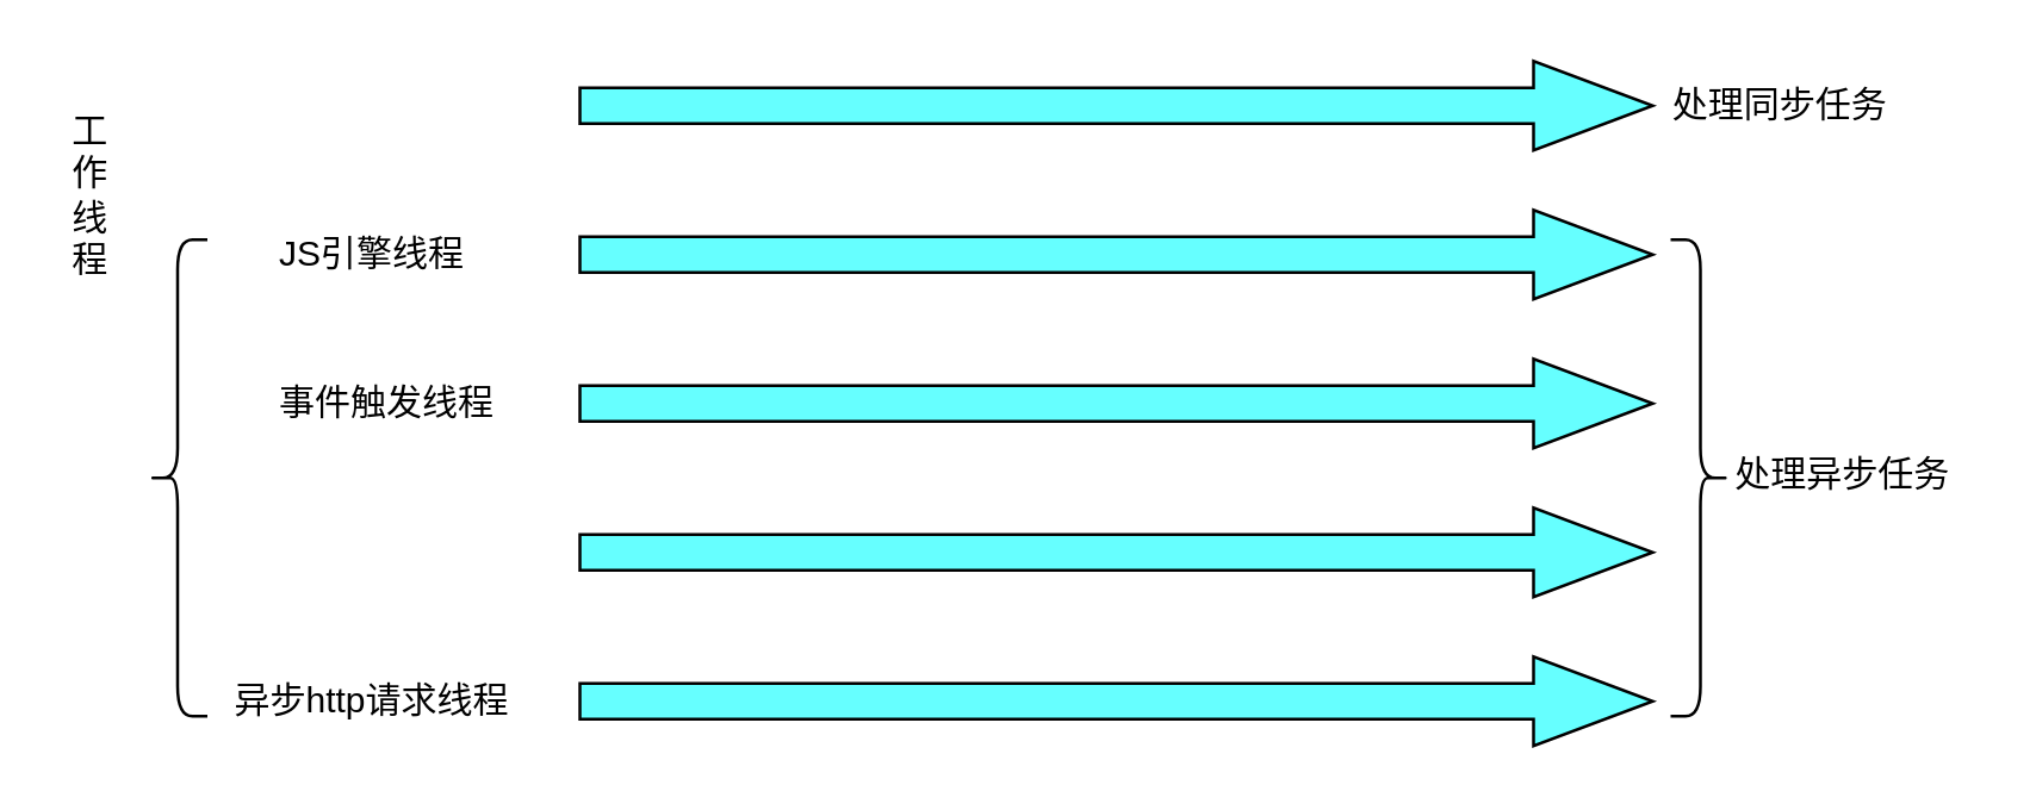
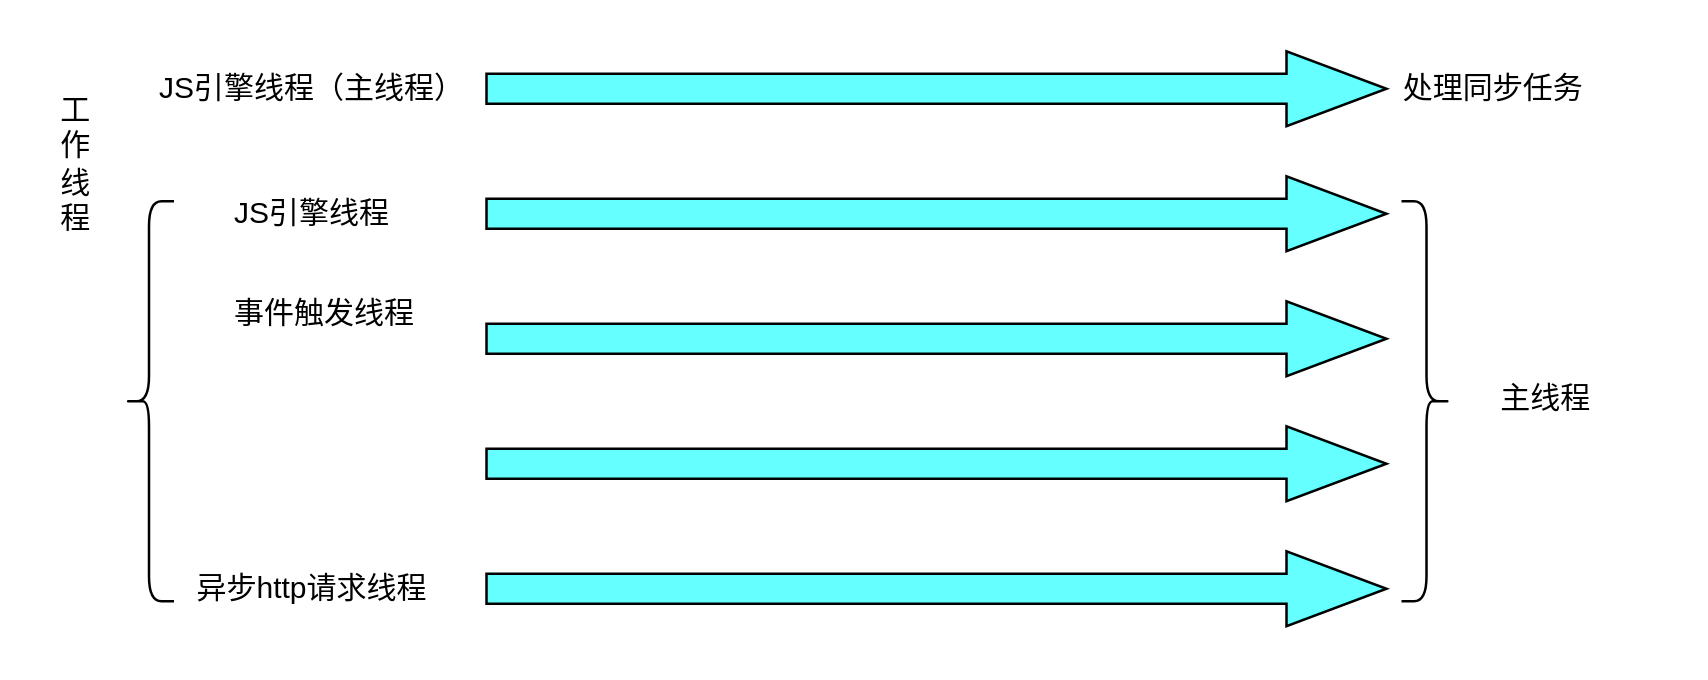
  <mxCell id="0" />
  <mxCell id="1" parent="0" />
  <mxCell id="2" value="" style="html=1;shadow=0;dashed=0;align=center;verticalAlign=middle;shape=mxgraph.arrows2.arrow;dy=0.6;dx=40;notch=0;fillColor=#66FFFF;" vertex="1" parent="1"><mxGeometry x="194" y="20" width="360" height="30" as="geometry" /></mxCell>
  <mxCell id="3" value="" style="html=1;shadow=0;dashed=0;align=center;verticalAlign=middle;shape=mxgraph.arrows2.arrow;dy=0.6;dx=40;notch=0;fillColor=#66FFFF;" vertex="1" parent="1"><mxGeometry x="194" y="70" width="360" height="30" as="geometry" /></mxCell>
  <mxCell id="4" value="" style="html=1;shadow=0;dashed=0;align=center;verticalAlign=middle;shape=mxgraph.arrows2.arrow;dy=0.6;dx=40;notch=0;fillColor=#66FFFF;" vertex="1" parent="1"><mxGeometry x="194" y="120" width="360" height="30" as="geometry" /></mxCell>
  <mxCell id="5" value="" style="html=1;shadow=0;dashed=0;align=center;verticalAlign=middle;shape=mxgraph.arrows2.arrow;dy=0.6;dx=40;notch=0;fillColor=#66FFFF;" vertex="1" parent="1"><mxGeometry x="194" y="170" width="360" height="30" as="geometry" /></mxCell>
  <mxCell id="6" value="" style="html=1;shadow=0;dashed=0;align=center;verticalAlign=middle;shape=mxgraph.arrows2.arrow;dy=0.6;dx=40;notch=0;fillColor=#66FFFF;" vertex="1" parent="1"><mxGeometry x="194" y="220" width="360" height="30" as="geometry" /></mxCell>
+ <mxCell id="7" value="JS引擎线程（主线程）" style="text;html=1;resizable=0;autosize=1;align=center;verticalAlign=middle;points=[];fillColor=none;strokeColor=none;rounded=0;" vertex="1" parent="1"><mxGeometry x="54" y="25" width="140" height="20" as="geometry" /></mxCell>
  <mxCell id="8" value="JS引擎线程" style="text;html=1;resizable=0;autosize=1;align=center;verticalAlign=middle;points=[];fillColor=none;strokeColor=none;rounded=0;" vertex="1" parent="1"><mxGeometry x="84" y="75" width="80" height="20" as="geometry" /></mxCell>
- <mxCell id="9" value="事件触发线程" style="text;html=1;resizable=0;autosize=1;align=center;verticalAlign=middle;points=[];fillColor=none;strokeColor=none;rounded=0;" vertex="1" parent="1"><mxGeometry x="84" y="125" width="90" height="20" as="geometry" /></mxCell>
+ <mxCell id="9" value="事件触发线程" style="text;html=1;resizable=0;autosize=1;align=center;verticalAlign=middle;points=[];fillColor=none;strokeColor=none;rounded=0;" vertex="1" parent="1"><mxGeometry x="84" y="115" width="90" height="20" as="geometry" /></mxCell>
  <mxCell id="10" value="异步http请求线程" style="text;html=1;resizable=0;autosize=1;align=center;verticalAlign=middle;points=[];fillColor=none;strokeColor=none;rounded=0;" vertex="1" parent="1"><mxGeometry x="69" y="225" width="110" height="20" as="geometry" /></mxCell>
  <mxCell id="11" value="" style="shape=curlyBracket;whiteSpace=wrap;html=1;rounded=1;fillColor=#66FFFF;" vertex="1" parent="1"><mxGeometry x="49" y="80" width="20" height="160" as="geometry" /></mxCell>
  <mxCell id="12" value="工作线程" style="text;html=1;strokeColor=none;fillColor=none;align=center;verticalAlign=middle;whiteSpace=wrap;rounded=0;" vertex="1" parent="1"><mxGeometry x="20" y="35" width="20" height="60" as="geometry" /></mxCell>
  <mxCell id="13" value="处理同步任务" style="text;html=1;strokeColor=none;fillColor=none;align=center;verticalAlign=middle;whiteSpace=wrap;rounded=0;" vertex="1" parent="1"><mxGeometry x="554" y="25" width="86" height="20" as="geometry" /></mxCell>
- <mxCell id="14" value="处理异步任务" style="text;html=1;strokeColor=none;fillColor=none;align=center;verticalAlign=middle;whiteSpace=wrap;rounded=0;" vertex="1" parent="1"><mxGeometry x="575" y="149" width="86" height="20" as="geometry" /></mxCell>
+ <mxCell id="14" value="主线程" style="text;html=1;strokeColor=none;fillColor=none;align=center;verticalAlign=middle;whiteSpace=wrap;rounded=0;" vertex="1" parent="1"><mxGeometry x="575" y="149" width="86" height="20" as="geometry" /></mxCell>
  <mxCell id="15" value="" style="shape=curlyBracket;whiteSpace=wrap;html=1;rounded=1;flipH=1;fillColor=#66FFFF;" vertex="1" parent="1"><mxGeometry x="560" y="80" width="20" height="160" as="geometry" /></mxCell>
